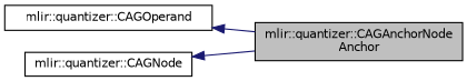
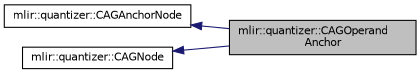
  digraph {
    rankdir=LR
    node [color=black fontname=Helvetica fontsize=10 shape=record]
    edge [color=midnightblue dir=back fontname=Helvetica fontsize=10 labelfontname=Helvetica labelfontsize=10 style=solid]
-   n1 [fillcolor=grey75 fontcolor=black height=0.2 label="mlir::quantizer::CAGAnchorNode\lAnchor" style=filled width=0.4]
-   n2 [height=0.2 label="mlir::quantizer::CAGOperand" width=0.4]
+   n1 [fillcolor=grey75 fontcolor=black height=0.2 label="mlir::quantizer::CAGOperand\lAnchor" style=filled width=0.4]
+   n2 [height=0.2 label="mlir::quantizer::CAGAnchorNode" width=0.4]
    n3 [height=0.2 label="mlir::quantizer::CAGNode" width=0.4]
    n2 -> n1
    n3 -> n1
  }
